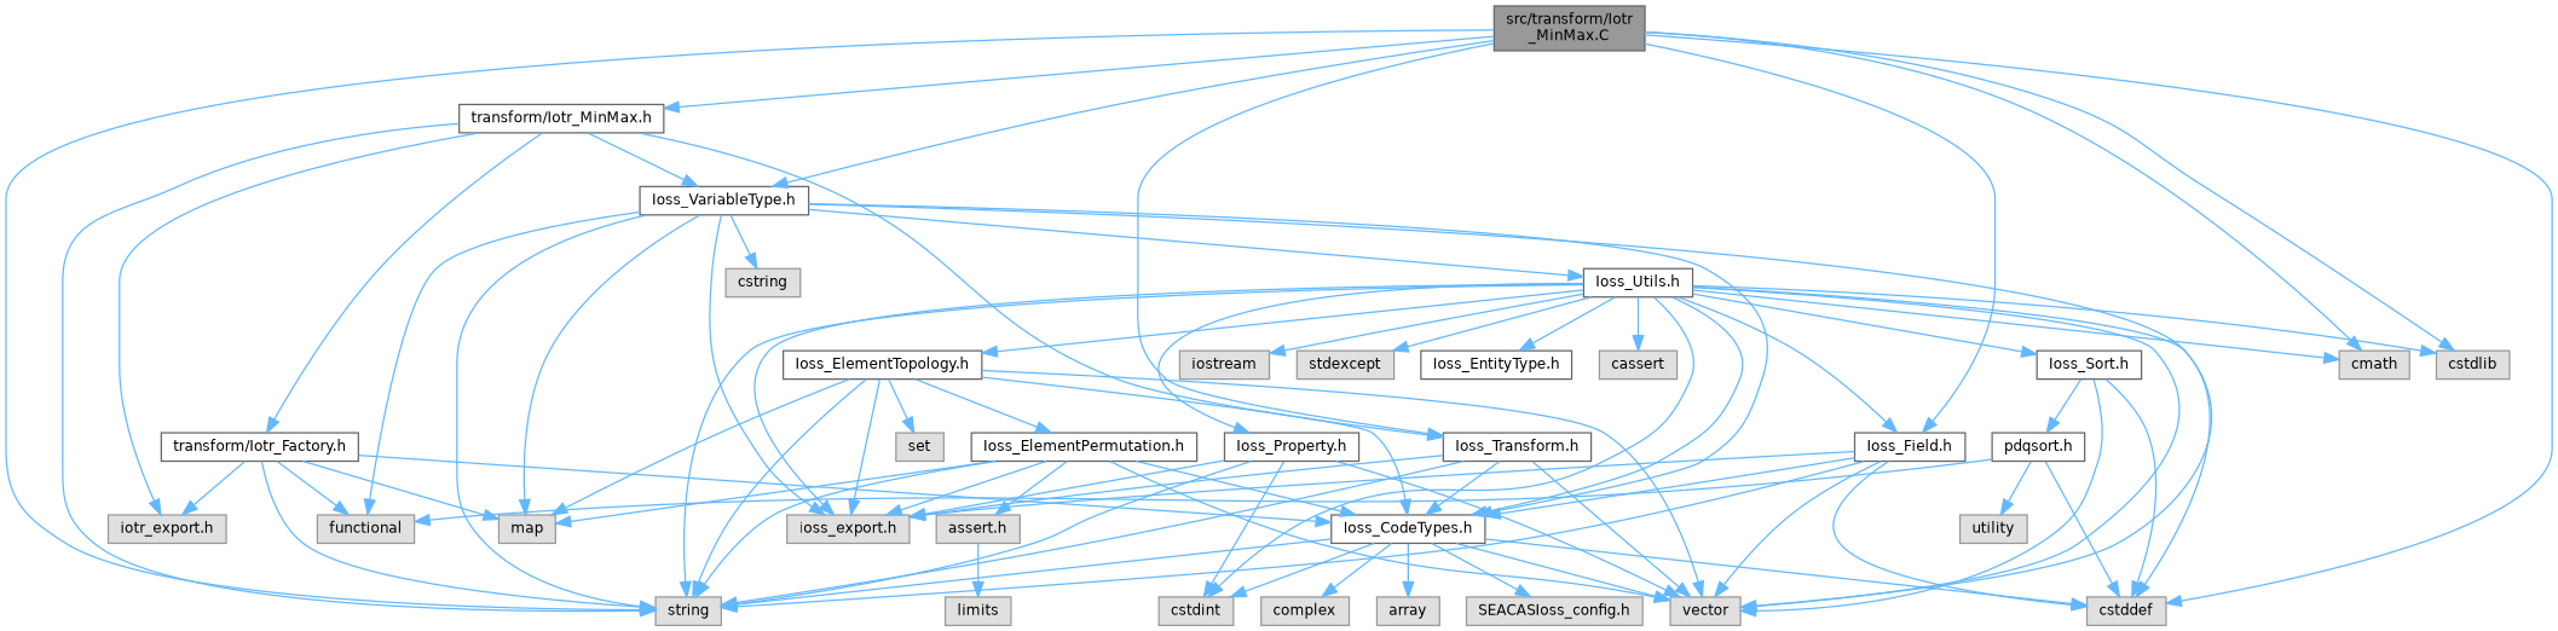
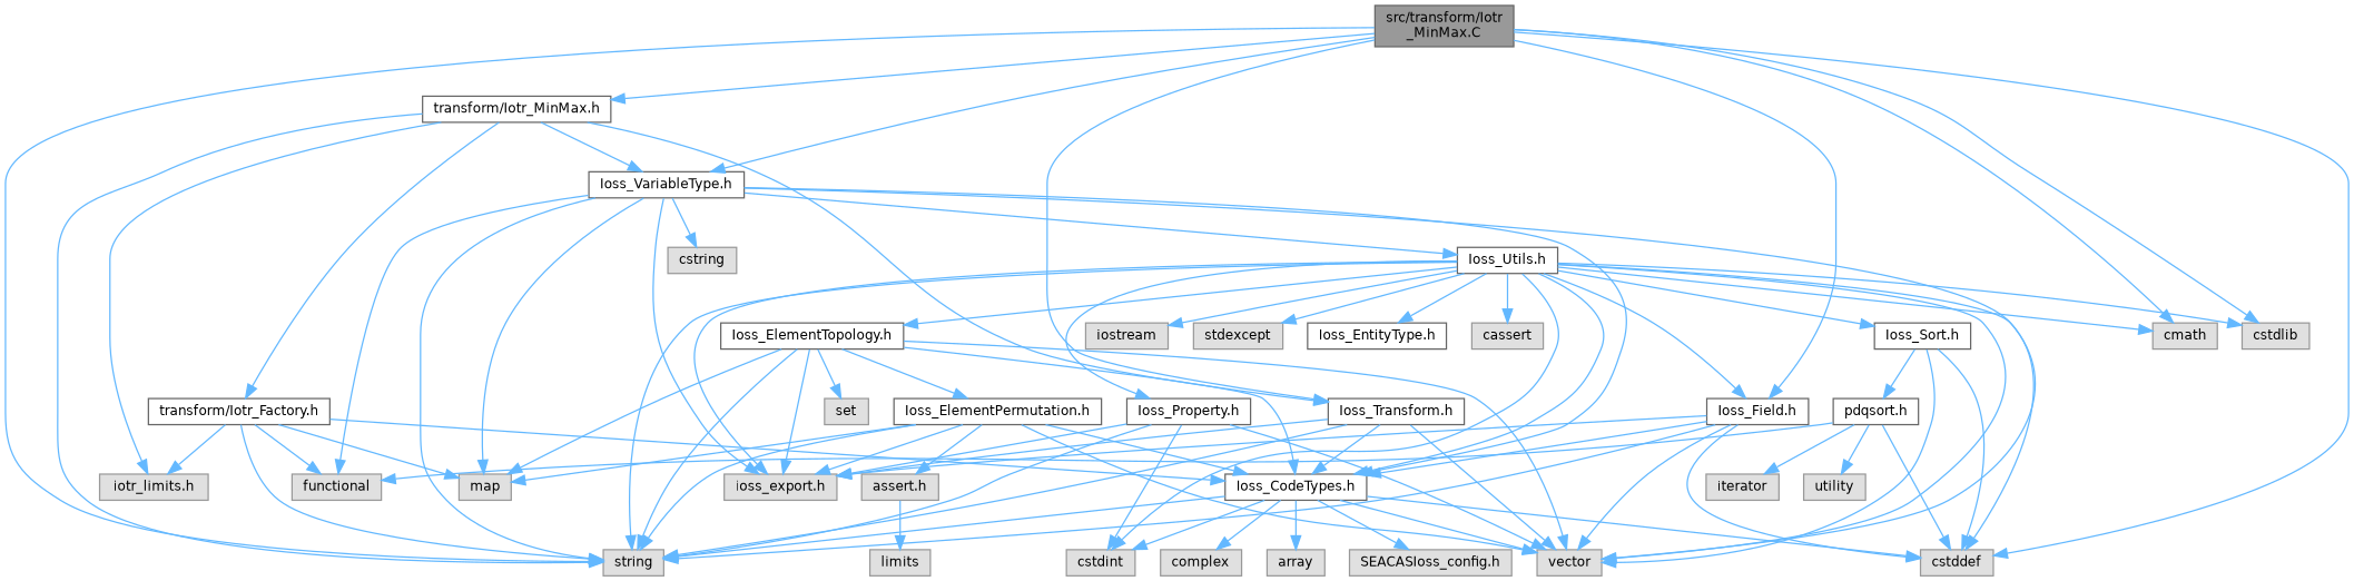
  digraph {
    node [color=grey60 fillcolor="#E0E0E0" fontname=Helvetica fontsize=10 shape=box style=filled]
    edge [color=steelblue1 fontname=Helvetica fontsize=10 labelfontname=Helvetica labelfontsize=10 style=solid]
    n1 [color=gray40 fillcolor=grey60 fontcolor=black height=0.2 label="src/transform/Iotr\l_MinMax.C" width=0.4]
    n2 [color=grey40 fillcolor=white height=0.2 label="Ioss_Transform.h" width=0.4]
    n3 [height=0.2 label=cstddef width=0.4]
    n4 [height=0.2 label=string width=0.4]
    n5 [color=grey40 fillcolor=white height=0.2 label="Ioss_Field.h" width=0.4]
    n6 [color=grey40 fillcolor=white height=0.2 label="Ioss_VariableType.h" width=0.4]
    n7 [height=0.2 label=cmath width=0.4]
    n8 [height=0.2 label=cstdlib width=0.4]
    n9 [color=grey40 fillcolor=white height=0.2 label="transform/Iotr_MinMax.h" width=0.4]
    n10 [height=0.2 label="ioss_export.h" width=0.4]
    n11 [color=grey40 fillcolor=white height=0.2 label="Ioss_CodeTypes.h" width=0.4]
    n12 [height=0.2 label=vector width=0.4]
    n13 [color=grey40 fillcolor=white height=0.2 label="Ioss_Utils.h" width=0.4]
    n14 [height=0.2 label=map width=0.4]
    n15 [height=0.2 label=functional width=0.4]
    n16 [height=0.2 label=cstring width=0.4]
-   n17 [height=0.2 label="iotr_export.h" width=0.4]
+   n17 [height=0.2 label="iotr_limits.h" width=0.4]
    n18 [color=grey40 fillcolor=white height=0.2 label="transform/Iotr_Factory.h" width=0.4]
    n19 [height=0.2 label=array width=0.4]
    n20 [height=0.2 label=cstdint width=0.4]
    n21 [height=0.2 label="SEACASIoss_config.h" width=0.4]
    n22 [height=0.2 label=complex width=0.4]
    n23 [color=grey40 fillcolor=white height=0.2 label="Ioss_ElementTopology.h" width=0.4]
    n24 [color=grey40 fillcolor=white height=0.2 label="Ioss_EntityType.h" width=0.4]
    n25 [color=grey40 fillcolor=white height=0.2 label="Ioss_Property.h" width=0.4]
    n26 [color=grey40 fillcolor=white height=0.2 label="Ioss_Sort.h" width=0.4]
    n27 [height=0.2 label=cassert width=0.4]
    n28 [height=0.2 label=iostream width=0.4]
    n29 [height=0.2 label=stdexcept width=0.4]
    n30 [color=grey40 fillcolor=white height=0.2 label="Ioss_ElementPermutation.h" width=0.4]
    n31 [height=0.2 label=set width=0.4]
    n32 [color=grey40 fillcolor=white height=0.2 label="pdqsort.h" width=0.4]
    n33 [height=0.2 label="assert.h" width=0.4]
    n34 [height=0.2 label=limits width=0.4]
+   n35 [height=0.2 label=iterator width=0.4]
    n36 [height=0.2 label=utility width=0.4]
    n1 -> n2
    n1 -> n3
    n1 -> n4
    n1 -> n5
    n1 -> n6
    n1 -> n7
    n1 -> n8
    n1 -> n9
    n2 -> n4
    n2 -> n10
    n2 -> n11
    n2 -> n12
    n5 -> n3
    n5 -> n4
    n5 -> n10
    n5 -> n11
    n5 -> n12
    n6 -> n4
    n6 -> n10
    n6 -> n11
    n6 -> n12
    n6 -> n13
    n6 -> n14
    n6 -> n15
    n6 -> n16
    n9 -> n2
    n9 -> n4
    n9 -> n6
    n9 -> n17
    n9 -> n18
    n11 -> n3
    n11 -> n4
    n11 -> n12
    n11 -> n19
    n11 -> n20
    n11 -> n21
    n11 -> n22
    n13 -> n3
    n13 -> n4
    n13 -> n5
    n13 -> n7
    n13 -> n8
    n13 -> n10
    n13 -> n11
    n13 -> n12
    n13 -> n20
    n13 -> n23
    n13 -> n24
    n13 -> n25
    n13 -> n26
    n13 -> n27
    n13 -> n28
    n13 -> n29
    n18 -> n4
    n18 -> n11
    n18 -> n14
    n18 -> n15
    n18 -> n17
    n23 -> n4
    n23 -> n10
    n23 -> n11
    n23 -> n12
    n23 -> n14
    n23 -> n30
    n23 -> n31
    n25 -> n4
    n25 -> n10
    n25 -> n12
    n25 -> n20
    n26 -> n3
    n26 -> n12
    n26 -> n32
    n30 -> n4
    n30 -> n10
    n30 -> n11
    n30 -> n12
    n30 -> n14
    n30 -> n33
    n32 -> n3
    n32 -> n15
+   n32 -> n35
    n32 -> n36
    n33 -> n34
  }
